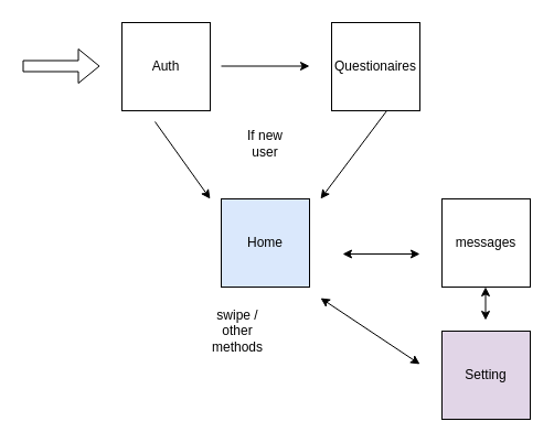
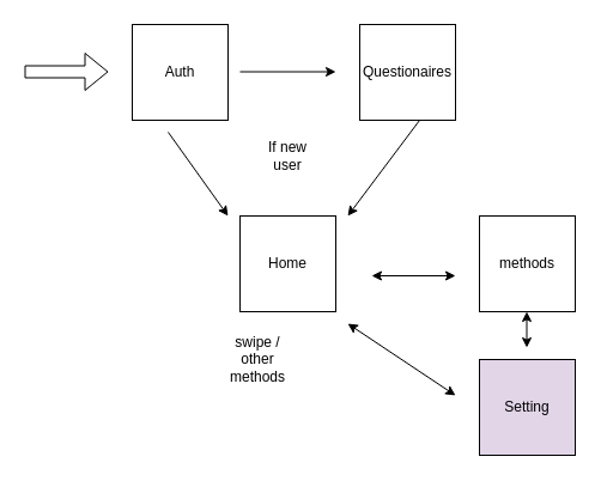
  <mxCell id="0" />
  <mxCell id="1" parent="0" />
  <mxCell id="2" value="Auth" style="whiteSpace=wrap;html=1;aspect=fixed;" vertex="1" parent="1"><mxGeometry x="110" y="20" width="80" height="80" as="geometry" /></mxCell>
  <mxCell id="3" value="" style="shape=flexArrow;endArrow=classic;html=1;" edge="1" parent="1"><mxGeometry width="50" height="50" relative="1" as="geometry"><mxPoint x="20" y="59.5" as="sourcePoint" /><mxPoint x="90" y="59.5" as="targetPoint" /></mxGeometry></mxCell>
  <mxCell id="4" value="" style="endArrow=classic;html=1;" edge="1" parent="1"><mxGeometry width="50" height="50" relative="1" as="geometry"><mxPoint x="200" y="59.5" as="sourcePoint" /><mxPoint x="280" y="59.5" as="targetPoint" /></mxGeometry></mxCell>
  <mxCell id="5" value="If new user" style="text;html=1;strokeColor=none;fillColor=none;align=center;verticalAlign=middle;whiteSpace=wrap;rounded=0;" vertex="1" parent="1"><mxGeometry x="220" y="120" width="40" height="20" as="geometry" /></mxCell>
  <mxCell id="6" value="Questionaires" style="whiteSpace=wrap;html=1;aspect=fixed;" vertex="1" parent="1"><mxGeometry x="300" y="20" width="80" height="80" as="geometry" /></mxCell>
- <mxCell id="7" value="Home" style="whiteSpace=wrap;html=1;aspect=fixed;fillColor=#dae8fc;" vertex="1" parent="1"><mxGeometry x="200" y="180" width="80" height="80" as="geometry" /></mxCell>
+ <mxCell id="7" value="Home" style="whiteSpace=wrap;html=1;aspect=fixed;" vertex="1" parent="1"><mxGeometry x="200" y="180" width="80" height="80" as="geometry" /></mxCell>
  <mxCell id="8" value="" style="endArrow=classic;html=1;" edge="1" parent="1"><mxGeometry width="50" height="50" relative="1" as="geometry"><mxPoint x="350" y="100" as="sourcePoint" /><mxPoint x="290" y="180" as="targetPoint" /></mxGeometry></mxCell>
  <mxCell id="9" value="" style="endArrow=classic;html=1;" edge="1" parent="1"><mxGeometry width="50" height="50" relative="1" as="geometry"><mxPoint x="140" y="110" as="sourcePoint" /><mxPoint x="190" y="180" as="targetPoint" /></mxGeometry></mxCell>
  <mxCell id="10" value="swipe / other methods" style="text;html=1;strokeColor=none;fillColor=none;align=center;verticalAlign=middle;whiteSpace=wrap;rounded=0;" vertex="1" parent="1"><mxGeometry x="195" y="290" width="40" height="20" as="geometry" /></mxCell>
- <mxCell id="11" value="messages" style="whiteSpace=wrap;html=1;aspect=fixed;" vertex="1" parent="1"><mxGeometry x="400" y="180" width="80" height="80" as="geometry" /></mxCell>
+ <mxCell id="11" value="methods" style="whiteSpace=wrap;html=1;aspect=fixed;" vertex="1" parent="1"><mxGeometry x="400" y="180" width="80" height="80" as="geometry" /></mxCell>
  <mxCell id="12" value="" style="endArrow=classic;startArrow=classic;html=1;" edge="1" parent="1"><mxGeometry width="50" height="50" relative="1" as="geometry"><mxPoint x="310" y="230" as="sourcePoint" /><mxPoint x="380" y="230" as="targetPoint" /></mxGeometry></mxCell>
  <mxCell id="13" value="Setting" style="whiteSpace=wrap;html=1;aspect=fixed;fillColor=#e1d5e7;" vertex="1" parent="1"><mxGeometry x="400" y="300" width="80" height="80" as="geometry" /></mxCell>
  <mxCell id="14" value="" style="endArrow=classic;startArrow=classic;html=1;" edge="1" parent="1"><mxGeometry width="50" height="50" relative="1" as="geometry"><mxPoint x="290" y="270" as="sourcePoint" /><mxPoint x="380" y="330" as="targetPoint" /></mxGeometry></mxCell>
  <mxCell id="15" value="" style="endArrow=classic;startArrow=classic;html=1;" edge="1" parent="1"><mxGeometry width="50" height="50" relative="1" as="geometry"><mxPoint x="439.5" y="290" as="sourcePoint" /><mxPoint x="439.5" y="260" as="targetPoint" /></mxGeometry></mxCell>
